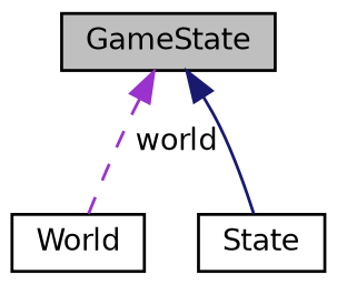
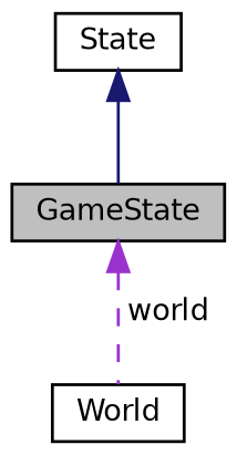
  digraph {
    node [color=black fillcolor=white fontname=Helvetica fontsize=10 shape=record style=filled]
    edge [dir=back fontname=Helvetica fontsize=10 labelfontname=Helvetica labelfontsize=10]
    n1 [fillcolor=grey75 fontcolor=black height=0.2 label=GameState width=0.4]
    n2 [height=0.2 label=World width=0.4]
    n3 [height=0.2 label=State width=0.4]
    n1 -> n2 [color=darkorchid3 label=" world" style=dashed]
-   n1 -> n3 [color=midnightblue style=solid]
+   n3 -> n1 [color=midnightblue style=solid]
  }
